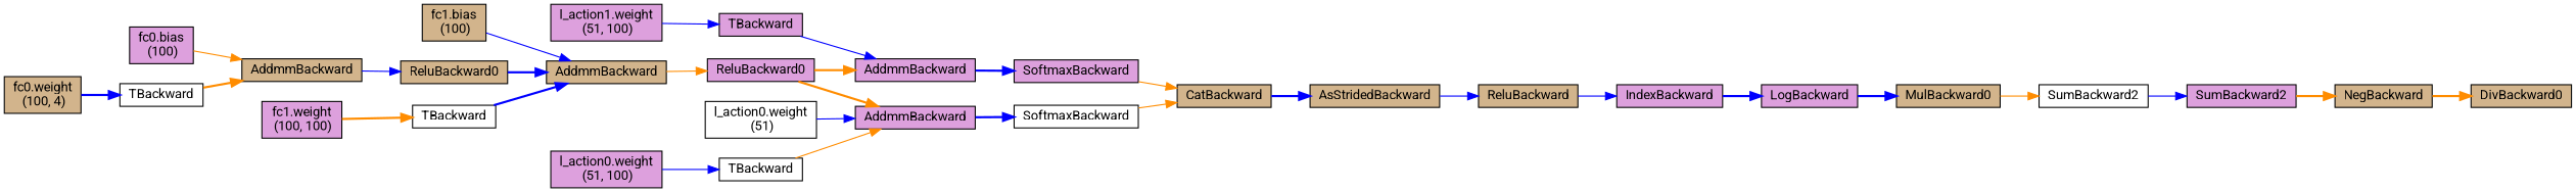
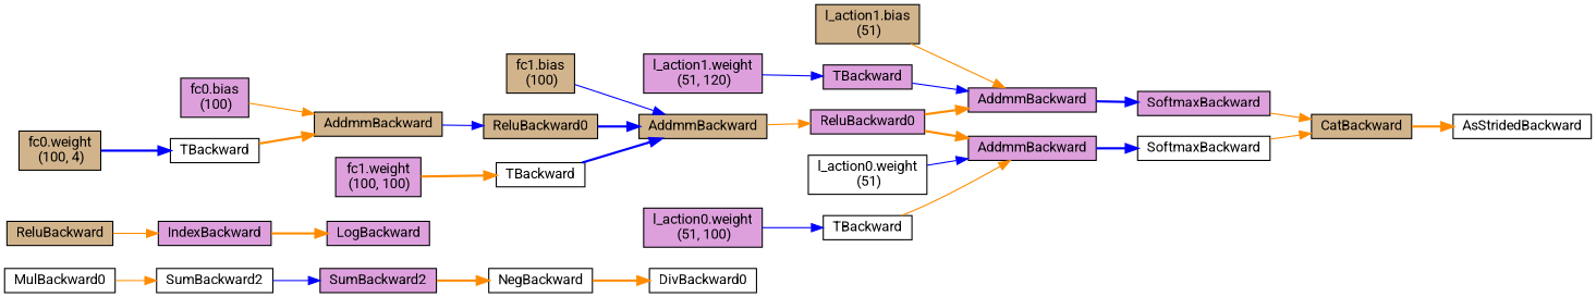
  digraph {
    fontname=Roboto
    rankdir=LR
    node [align=left fillcolor=plum fontname=Roboto fontsize=12 ranksep=0.1 shape=box style=filled]
    edge [color=darkorange fontname=Roboto style=solid]
-   n1 [fillcolor=tan height=0.2 label=DivBackward0]
-   n2 [fillcolor=tan height=0.2 label=NegBackward]
+   n1 [fillcolor=white height=0.2 label=DivBackward0]
+   n2 [fillcolor=white height=0.2 label=NegBackward]
    n3 [height=0.2 label=SumBackward2]
    n4 [fillcolor=white height=0.2 label=SumBackward2]
-   n5 [fillcolor=tan height=0.2 label=MulBackward0]
+   n5 [fillcolor=white height=0.2 label=MulBackward0]
    n6 [height=0.2 label=LogBackward]
    n7 [height=0.2 label=IndexBackward]
    n8 [fillcolor=tan height=0.2 label=ReluBackward]
-   n9 [fillcolor=tan height=0.2 label=AsStridedBackward]
+   n9 [fillcolor=white height=0.2 label=AsStridedBackward]
    n10 [fillcolor=tan height=0.2 label=CatBackward]
    n11 [fillcolor=white height=0.2 label=SoftmaxBackward]
    n12 [height=0.2 label=AddmmBackward]
    n13 [fillcolor=white height=0.2 label="l_action0.weight\n (51)"]
    n14 [height=0.2 label=ReluBackward0]
    n15 [height=0.2 label=AddmmBackward]
    n16 [height=0.2 label=SoftmaxBackward]
    n17 [fillcolor=tan height=0.2 label=AddmmBackward]
    n18 [fillcolor=tan height=0.2 label="fc1.bias\n (100)"]
    n19 [fillcolor=tan height=0.2 label=ReluBackward0]
    n20 [fillcolor=tan height=0.2 label=AddmmBackward]
    n21 [height=0.2 label="fc0.bias\n (100)"]
    n22 [fillcolor=white height=0.2 label=TBackward]
    n23 [fillcolor=tan height=0.2 label="fc0.weight\n (100, 4)"]
    n24 [fillcolor=white height=0.2 label=TBackward]
    n25 [height=0.2 label="fc1.weight\n (100, 100)"]
    n26 [fillcolor=white height=0.2 label=TBackward]
    n27 [height=0.2 label="l_action0.weight\n (51, 100)"]
+   n28 [fillcolor=tan height=0.2 label="l_action1.bias\n (51)"]
    n29 [height=0.2 label=TBackward]
-   n30 [height=0.2 label="l_action1.weight\n (51, 100)"]
+   n30 [height=0.2 label="l_action1.weight\n (51, 120)"]
    n2 -> n1 [style=bold]
    n3 -> n2 [style=bold]
    n4 -> n3 [color=blue]
    n5 -> n4
-   n6 -> n5 [color=blue style=bold]
-   n7 -> n6 [color=blue style=bold]
-   n8 -> n7 [color=blue]
-   n9 -> n8 [color=blue]
-   n10 -> n9 [color=blue style=bold]
+   n7 -> n6 [style=bold]
+   n8 -> n7
+   n10 -> n9 [style=bold]
    n11 -> n10
    n12 -> n11 [color=blue style=bold]
    n13 -> n12 [color=blue]
    n14 -> n12 [style=bold]
    n14 -> n15 [style=bold]
    n15 -> n16 [color=blue style=bold]
    n16 -> n10
    n17 -> n14
    n18 -> n17 [color=blue]
    n19 -> n17 [color=blue style=bold]
    n20 -> n19 [color=blue]
    n21 -> n20
    n22 -> n20 [style=bold]
    n23 -> n22 [color=blue style=bold]
    n24 -> n17 [color=blue style=bold]
    n25 -> n24 [style=bold]
    n26 -> n12
    n27 -> n26 [color=blue]
+   n28 -> n15
    n29 -> n15 [color=blue]
    n30 -> n29 [color=blue]
  }
